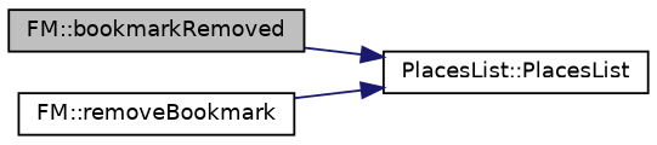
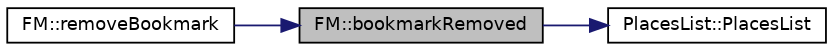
  digraph {
    rankdir=RL
    node [color=black fillcolor=white fontname=Helvetica fontsize=10 shape=record style=filled]
    edge [color=midnightblue dir=back fontname=Helvetica fontsize=10 labelfontname=Helvetica labelfontsize=10 style=solid]
    n1 [fillcolor=grey75 fontcolor=black height=0.2 label="FM::bookmarkRemoved" width=0.4]
    n2 [height=0.2 label="FM::removeBookmark" width=0.4]
    n3 [height=0.2 label="PlacesList::PlacesList" width=0.4]
-   n3 -> n2
+   n1 -> n2
    n3 -> n1
  }
